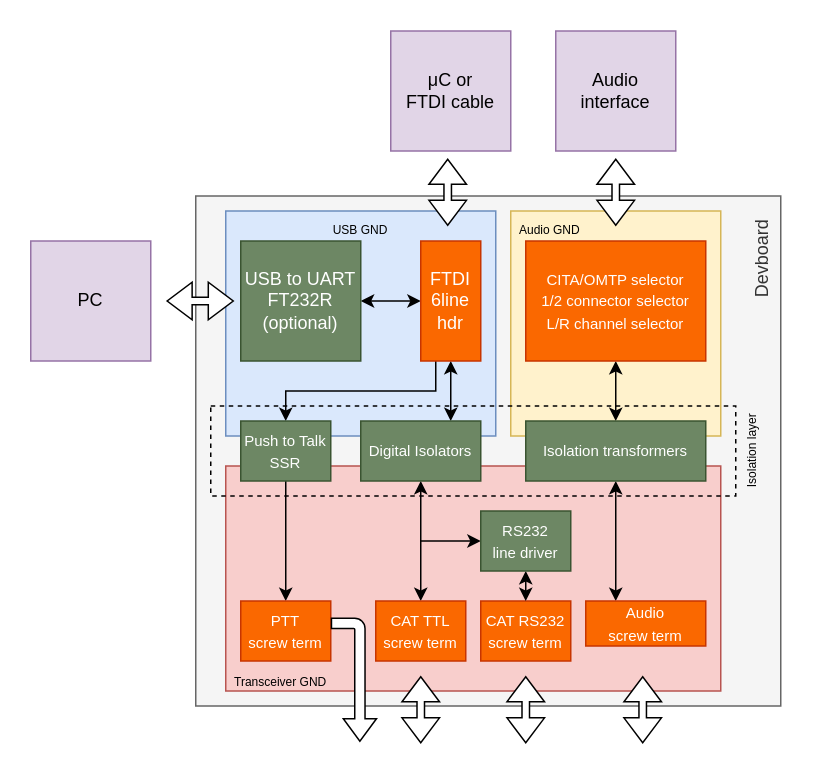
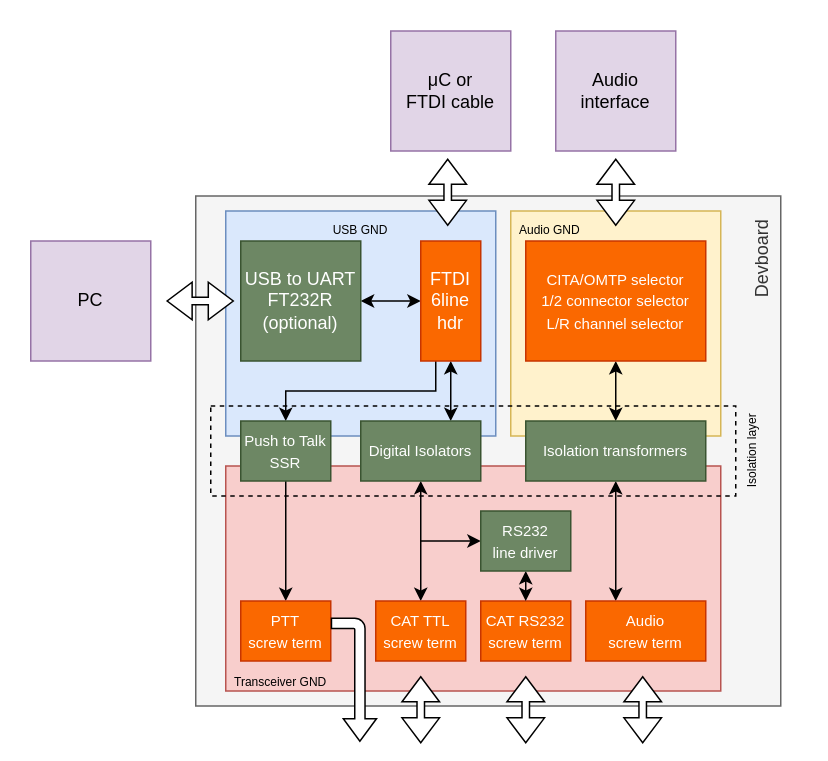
  <mxCell id="0" />
  <mxCell id="1" parent="0" />
  <mxCell id="2" value="Devboard" style="rounded=0;whiteSpace=wrap;html=1;fillColor=#f5f5f5;align=right;verticalAlign=bottom;strokeColor=#666666;textDirection=ltr;horizontal=0;spacingTop=8;spacingBottom=3;spacingLeft=3;spacingRight=14;fontColor=#333333;" parent="1" vertex="1"><mxGeometry x="130" y="130" width="390" height="340" as="geometry" /></mxCell>
  <mxCell id="3" value="&lt;span style=&quot;font-size: 8px&quot;&gt;Transceiver GND&lt;/span&gt;" style="rounded=0;whiteSpace=wrap;html=1;verticalAlign=bottom;spacing=0;align=left;spacingLeft=6;fillColor=#f8cecc;strokeColor=#b85450;" parent="1" vertex="1"><mxGeometry x="150" y="310" width="330" height="150" as="geometry" /></mxCell>
  <mxCell id="4" value="&lt;font style=&quot;font-size: 8px&quot;&gt;Audio GND&lt;/font&gt;" style="rounded=0;whiteSpace=wrap;html=1;verticalAlign=top;spacing=0;align=left;spacingLeft=6;fillColor=#fff2cc;strokeColor=#d6b656;" parent="1" vertex="1"><mxGeometry x="340" y="140" width="140" height="150" as="geometry" /></mxCell>
  <mxCell id="5" value="&lt;font style=&quot;font-size: 8px&quot;&gt;USB GND&lt;/font&gt;" style="rounded=0;whiteSpace=wrap;html=1;verticalAlign=top;spacing=0;fillColor=#dae8fc;strokeColor=#6c8ebf;" parent="1" vertex="1"><mxGeometry x="150" y="140" width="180" height="150" as="geometry" /></mxCell>
  <mxCell id="6" style="edgeStyle=orthogonalEdgeStyle;rounded=0;orthogonalLoop=1;jettySize=auto;html=1;exitX=1;exitY=0.5;exitDx=0;exitDy=0;entryX=0;entryY=0.5;entryDx=0;entryDy=0;startArrow=classic;startFill=1;" parent="1" source="7" target="11" edge="1"><mxGeometry relative="1" as="geometry" /></mxCell>
  <mxCell id="7" value="USB to UART&lt;br&gt;FT232R&lt;br&gt;(optional)" style="whiteSpace=wrap;html=1;aspect=fixed;fillColor=#6d8764;strokeColor=#3A5431;fontColor=#ffffff;" parent="1" vertex="1"><mxGeometry x="160" y="160" width="80" height="80" as="geometry" /></mxCell>
  <mxCell id="8" value="PC" style="rounded=0;whiteSpace=wrap;html=1;fillColor=#e1d5e7;strokeColor=#9673a6;" parent="1" vertex="1"><mxGeometry x="20" y="160" width="80" height="80" as="geometry" /></mxCell>
  <mxCell id="9" style="edgeStyle=orthogonalEdgeStyle;rounded=0;orthogonalLoop=1;jettySize=auto;html=1;exitX=0.5;exitY=1;exitDx=0;exitDy=0;entryX=0.75;entryY=0;entryDx=0;entryDy=0;startArrow=classic;startFill=1;" parent="1" source="11" target="19" edge="1"><mxGeometry relative="1" as="geometry" /></mxCell>
  <mxCell id="10" style="edgeStyle=orthogonalEdgeStyle;rounded=0;orthogonalLoop=1;jettySize=auto;html=1;exitX=0.25;exitY=1;exitDx=0;exitDy=0;entryX=0.5;entryY=0;entryDx=0;entryDy=0;startArrow=none;startFill=0;" parent="1" source="11" target="17" edge="1"><mxGeometry relative="1" as="geometry" /></mxCell>
  <mxCell id="11" value="FTDI&lt;br&gt;6line&lt;br&gt;hdr" style="rounded=0;whiteSpace=wrap;html=1;fillColor=#fa6800;strokeColor=#C73500;fontColor=#ffffff;" parent="1" vertex="1"><mxGeometry x="280" y="160" width="40" height="80" as="geometry" /></mxCell>
  <mxCell id="12" value="Audio&lt;br&gt;interface" style="rounded=0;whiteSpace=wrap;html=1;fillColor=#e1d5e7;strokeColor=#9673a6;" parent="1" vertex="1"><mxGeometry x="370" y="20" width="80" height="80" as="geometry" /></mxCell>
  <mxCell id="13" value="" style="html=1;shadow=0;dashed=0;align=center;verticalAlign=middle;shape=mxgraph.arrows2.twoWayArrow;dy=0.8;dx=16.64;rotation=90;" parent="1" vertex="1"><mxGeometry x="387.98" y="115" width="44.05" height="25" as="geometry" /></mxCell>
  <mxCell id="14" style="edgeStyle=orthogonalEdgeStyle;rounded=0;orthogonalLoop=1;jettySize=auto;html=1;exitX=0.5;exitY=1;exitDx=0;exitDy=0;entryX=0.5;entryY=0;entryDx=0;entryDy=0;startArrow=classic;startFill=1;" parent="1" source="15" edge="1"><mxGeometry relative="1" as="geometry"><mxPoint x="410" y="280" as="targetPoint" /></mxGeometry></mxCell>
  <mxCell id="15" value="&lt;font style=&quot;font-size: 10px&quot;&gt;CITA/OMTP selector&lt;br&gt;1/2 connector selector&lt;br&gt;L/R channel selector&lt;/font&gt;" style="rounded=0;whiteSpace=wrap;html=1;fillColor=#fa6800;strokeColor=#C73500;fontColor=#ffffff;" parent="1" vertex="1"><mxGeometry x="350" y="160" width="120" height="80" as="geometry" /></mxCell>
  <mxCell id="16" style="edgeStyle=orthogonalEdgeStyle;rounded=0;orthogonalLoop=1;jettySize=auto;html=1;exitX=0.5;exitY=1;exitDx=0;exitDy=0;entryX=0.5;entryY=0;entryDx=0;entryDy=0;startArrow=none;startFill=0;" parent="1" source="17" target="24" edge="1"><mxGeometry relative="1" as="geometry" /></mxCell>
  <mxCell id="17" value="&lt;font style=&quot;font-size: 10px&quot;&gt;Push to Talk&lt;br&gt;SSR&lt;/font&gt;" style="rounded=0;whiteSpace=wrap;html=1;fillColor=#6d8764;strokeColor=#3A5431;fontColor=#ffffff;" parent="1" vertex="1"><mxGeometry x="160" y="280" width="60" height="40" as="geometry" /></mxCell>
  <mxCell id="18" style="edgeStyle=orthogonalEdgeStyle;rounded=0;orthogonalLoop=1;jettySize=auto;html=1;exitX=0.5;exitY=1;exitDx=0;exitDy=0;entryX=0.5;entryY=0;entryDx=0;entryDy=0;startArrow=classic;startFill=1;" parent="1" source="19" target="25" edge="1"><mxGeometry relative="1" as="geometry" /></mxCell>
  <mxCell id="19" value="&lt;span style=&quot;font-size: 10px&quot;&gt;Digital Isolators&lt;/span&gt;" style="rounded=0;whiteSpace=wrap;html=1;fillColor=#6d8764;strokeColor=#3A5431;fontColor=#ffffff;" parent="1" vertex="1"><mxGeometry x="240" y="280" width="80" height="40" as="geometry" /></mxCell>
  <mxCell id="20" style="edgeStyle=orthogonalEdgeStyle;rounded=0;orthogonalLoop=1;jettySize=auto;html=1;exitX=0.5;exitY=1;exitDx=0;exitDy=0;entryX=0.25;entryY=0;entryDx=0;entryDy=0;startArrow=classic;startFill=1;" parent="1" source="21" target="30" edge="1"><mxGeometry relative="1" as="geometry" /></mxCell>
  <mxCell id="21" value="&lt;span style=&quot;font-size: 10px&quot;&gt;Isolation transformers&lt;/span&gt;" style="rounded=0;whiteSpace=wrap;html=1;fillColor=#6d8764;strokeColor=#3A5431;fontColor=#ffffff;" parent="1" vertex="1"><mxGeometry x="350" y="280" width="120" height="40" as="geometry" /></mxCell>
  <mxCell id="22" value="" style="rounded=0;whiteSpace=wrap;html=1;align=left;fillColor=none;dashed=1;" parent="1" vertex="1"><mxGeometry x="140" y="270" width="350" height="60" as="geometry" /></mxCell>
  <mxCell id="23" value="&lt;font style=&quot;font-size: 8px&quot;&gt;Isolation layer&lt;/font&gt;" style="text;html=1;strokeColor=none;fillColor=none;align=center;verticalAlign=middle;whiteSpace=wrap;rounded=0;dashed=1;rotation=-90;" parent="1" vertex="1"><mxGeometry x="470" y="290" width="60" height="20" as="geometry" /></mxCell>
  <mxCell id="24" value="&lt;span style=&quot;font-size: 10px&quot;&gt;PTT&lt;br&gt;screw term&lt;br&gt;&lt;/span&gt;" style="rounded=0;whiteSpace=wrap;html=1;fillColor=#fa6800;strokeColor=#C73500;fontColor=#ffffff;" parent="1" vertex="1"><mxGeometry x="160" y="400" width="60" height="40" as="geometry" /></mxCell>
  <mxCell id="25" value="&lt;span style=&quot;font-size: 10px&quot;&gt;CAT TTL&lt;br&gt;screw term&lt;br&gt;&lt;/span&gt;" style="rounded=0;whiteSpace=wrap;html=1;fillColor=#fa6800;strokeColor=#C73500;fontColor=#ffffff;" parent="1" vertex="1"><mxGeometry x="250" y="400" width="60" height="40" as="geometry" /></mxCell>
  <mxCell id="26" value="&lt;span style=&quot;font-size: 10px&quot;&gt;CAT RS232&lt;br&gt;screw term&lt;br&gt;&lt;/span&gt;" style="rounded=0;whiteSpace=wrap;html=1;fillColor=#fa6800;strokeColor=#C73500;fontColor=#ffffff;" parent="1" vertex="1"><mxGeometry x="320" y="400" width="60" height="40" as="geometry" /></mxCell>
  <mxCell id="27" style="edgeStyle=orthogonalEdgeStyle;rounded=0;orthogonalLoop=1;jettySize=auto;html=1;exitX=0.5;exitY=1;exitDx=0;exitDy=0;entryX=0.5;entryY=0;entryDx=0;entryDy=0;startArrow=classic;startFill=1;" parent="1" source="29" target="26" edge="1"><mxGeometry relative="1" as="geometry" /></mxCell>
  <mxCell id="28" style="edgeStyle=orthogonalEdgeStyle;rounded=0;orthogonalLoop=1;jettySize=auto;html=1;exitX=0;exitY=0.5;exitDx=0;exitDy=0;startArrow=classic;startFill=1;endArrow=none;endFill=0;" edge="1" parent="1" source="29"><mxGeometry relative="1" as="geometry"><mxPoint x="280" y="360" as="targetPoint" /></mxGeometry></mxCell>
  <mxCell id="29" value="&lt;span style=&quot;font-size: 10px&quot;&gt;RS232&lt;br&gt;line driver&lt;br&gt;&lt;/span&gt;" style="rounded=0;whiteSpace=wrap;html=1;fillColor=#6d8764;strokeColor=#3A5431;fontColor=#ffffff;" parent="1" vertex="1"><mxGeometry x="320" y="340" width="60" height="40" as="geometry" /></mxCell>
- <mxCell id="30" value="&lt;span style=&quot;font-size: 10px&quot;&gt;Audio&lt;br&gt;screw term&lt;br&gt;&lt;/span&gt;" style="rounded=0;whiteSpace=wrap;html=1;fillColor=#fa6800;strokeColor=#C73500;fontColor=#ffffff;" parent="1" vertex="1"><mxGeometry x="390" y="400" width="80" height="30" as="geometry" /></mxCell>
+ <mxCell id="30" value="&lt;span style=&quot;font-size: 10px&quot;&gt;Audio&lt;br&gt;screw term&lt;br&gt;&lt;/span&gt;" style="rounded=0;whiteSpace=wrap;html=1;fillColor=#fa6800;strokeColor=#C73500;fontColor=#ffffff;" parent="1" vertex="1"><mxGeometry x="390" y="400" width="80" height="40" as="geometry" /></mxCell>
  <mxCell id="31" value="" style="html=1;shadow=0;dashed=0;align=center;verticalAlign=middle;shape=mxgraph.arrows2.twoWayArrow;dy=0.8;dx=16.64;rotation=90;" parent="1" vertex="1"><mxGeometry x="405.95" y="460" width="44.05" height="25" as="geometry" /></mxCell>
  <mxCell id="32" value="" style="html=1;shadow=0;dashed=0;align=center;verticalAlign=middle;shape=mxgraph.arrows2.twoWayArrow;dy=0.8;dx=16.64;rotation=90;" parent="1" vertex="1"><mxGeometry x="327.98" y="460" width="44.05" height="25" as="geometry" /></mxCell>
  <mxCell id="33" value="" style="html=1;shadow=0;dashed=0;align=center;verticalAlign=middle;shape=mxgraph.arrows2.twoWayArrow;dy=0.8;dx=16.64;rotation=90;" parent="1" vertex="1"><mxGeometry x="257.98" y="460" width="44.05" height="25" as="geometry" /></mxCell>
  <mxCell id="34" value="" style="html=1;shadow=0;dashed=0;align=center;verticalAlign=middle;shape=mxgraph.arrows2.twoWayArrow;dy=0.8;dx=16.64;rotation=90;" parent="1" vertex="1"><mxGeometry x="275.95" y="115" width="44.05" height="25" as="geometry" /></mxCell>
  <mxCell id="35" value="" style="html=1;shadow=0;dashed=0;align=center;verticalAlign=middle;shape=mxgraph.arrows2.twoWayArrow;dy=0.8;dx=16.64;rotation=0;" parent="1" vertex="1"><mxGeometry x="110.95" y="187.5" width="44.05" height="25" as="geometry" /></mxCell>
  <mxCell id="36" value="&lt;div&gt;μC or&lt;/div&gt;&lt;div&gt;FTDI cable&lt;/div&gt;" style="rounded=0;whiteSpace=wrap;html=1;fillColor=#e1d5e7;strokeColor=#9673a6;" parent="1" vertex="1"><mxGeometry x="260" y="20" width="80" height="80" as="geometry" /></mxCell>
  <mxCell id="37" value="" style="html=1;shadow=0;dashed=0;align=center;verticalAlign=middle;shape=mxgraph.arrows2.bendArrow;dy=3.42;dx=14.98;notch=0;arrowHead=22.11;rounded=1;rotation=90;" parent="1" vertex="1"><mxGeometry x="194.47" y="437.5" width="82.02" height="30" as="geometry" /></mxCell>
